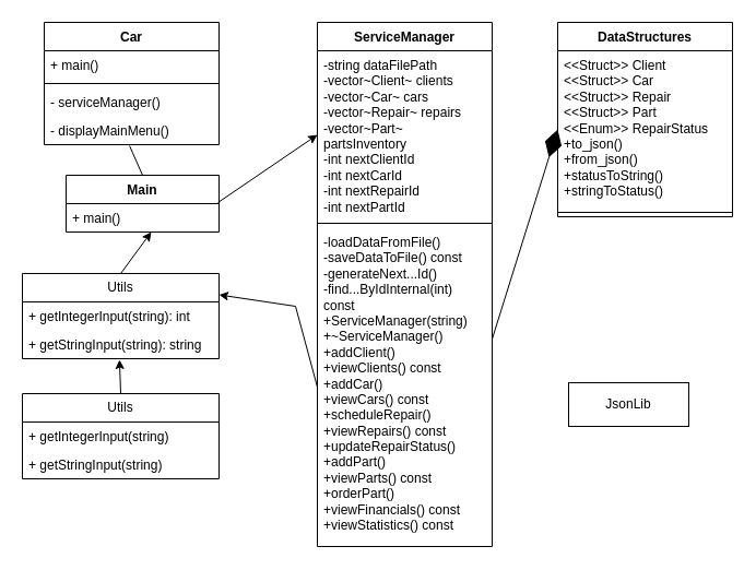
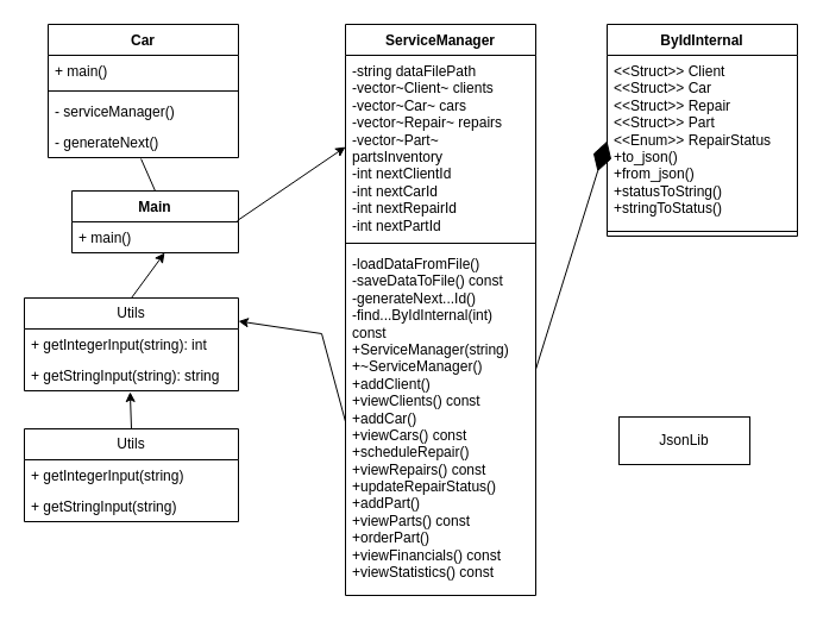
  <mxCell id="0" />
  <mxCell id="1" parent="0" />
  <mxCell id="2" value="Utils" style="swimlane;fontStyle=0;childLayout=stackLayout;horizontal=1;startSize=26;fillColor=none;horizontalStack=0;resizeParent=1;resizeParentMax=0;resizeLast=0;collapsible=1;marginBottom=0;whiteSpace=wrap;html=1;" vertex="1" parent="1"><mxGeometry x="20" y="250" width="180" height="78" as="geometry" /></mxCell>
  <mxCell id="3" value="+ getIntegerInput(string): int" style="text;strokeColor=none;fillColor=none;align=left;verticalAlign=top;spacingLeft=4;spacingRight=4;overflow=hidden;rotatable=0;points=[[0,0.5],[1,0.5]];portConstraint=eastwest;whiteSpace=wrap;html=1;" vertex="1" parent="2"><mxGeometry y="26" width="180" height="26" as="geometry" /></mxCell>
  <mxCell id="4" value="+ getStringInput(string): string" style="text;strokeColor=none;fillColor=none;align=left;verticalAlign=top;spacingLeft=4;spacingRight=4;overflow=hidden;rotatable=0;points=[[0,0.5],[1,0.5]];portConstraint=eastwest;whiteSpace=wrap;html=1;" vertex="1" parent="2"><mxGeometry y="52" width="180" height="26" as="geometry" /></mxCell>
  <mxCell id="5" value="Main" style="swimlane;fontStyle=1;align=center;verticalAlign=top;childLayout=stackLayout;horizontal=1;startSize=26;horizontalStack=0;resizeParent=1;resizeParentMax=0;resizeLast=0;collapsible=1;marginBottom=0;whiteSpace=wrap;html=1;" vertex="1" parent="1"><mxGeometry x="60" y="160" width="140" height="52" as="geometry" /></mxCell>
  <mxCell id="6" value="+ main()" style="text;strokeColor=none;fillColor=none;align=left;verticalAlign=top;spacingLeft=4;spacingRight=4;overflow=hidden;rotatable=0;points=[[0,0.5],[1,0.5]];portConstraint=eastwest;whiteSpace=wrap;html=1;" vertex="1" parent="5"><mxGeometry y="26" width="140" height="26" as="geometry" /></mxCell>
  <mxCell id="7" value="Car" style="swimlane;fontStyle=1;align=center;verticalAlign=top;childLayout=stackLayout;horizontal=1;startSize=26;horizontalStack=0;resizeParent=1;resizeParentMax=0;resizeLast=0;collapsible=1;marginBottom=0;whiteSpace=wrap;html=1;" vertex="1" parent="1"><mxGeometry x="40" y="20" width="160" height="112" as="geometry" /></mxCell>
  <mxCell id="8" value="+ main()" style="text;strokeColor=none;fillColor=none;align=left;verticalAlign=top;spacingLeft=4;spacingRight=4;overflow=hidden;rotatable=0;points=[[0,0.5],[1,0.5]];portConstraint=eastwest;whiteSpace=wrap;html=1;" vertex="1" parent="7"><mxGeometry y="26" width="160" height="26" as="geometry" /></mxCell>
  <mxCell id="9" value="" style="line;strokeWidth=1;fillColor=none;align=left;verticalAlign=middle;spacingTop=-1;spacingLeft=3;spacingRight=3;rotatable=0;labelPosition=right;points=[];portConstraint=eastwest;strokeColor=inherit;" vertex="1" parent="7"><mxGeometry y="52" width="160" height="8" as="geometry" /></mxCell>
  <mxCell id="10" value="- serviceManager()" style="text;strokeColor=none;fillColor=none;align=left;verticalAlign=top;spacingLeft=4;spacingRight=4;overflow=hidden;rotatable=0;points=[[0,0.5],[1,0.5]];portConstraint=eastwest;whiteSpace=wrap;html=1;" vertex="1" parent="7"><mxGeometry y="60" width="160" height="26" as="geometry" /></mxCell>
- <mxCell id="11" value="- displayMainMenu()" style="text;strokeColor=none;fillColor=none;align=left;verticalAlign=top;spacingLeft=4;spacingRight=4;overflow=hidden;rotatable=0;points=[[0,0.5],[1,0.5]];portConstraint=eastwest;whiteSpace=wrap;html=1;" vertex="1" parent="7"><mxGeometry y="86" width="160" height="26" as="geometry" /></mxCell>
+ <mxCell id="11" value="- generateNext()" style="text;strokeColor=none;fillColor=none;align=left;verticalAlign=top;spacingLeft=4;spacingRight=4;overflow=hidden;rotatable=0;points=[[0,0.5],[1,0.5]];portConstraint=eastwest;whiteSpace=wrap;html=1;" vertex="1" parent="7"><mxGeometry y="86" width="160" height="26" as="geometry" /></mxCell>
  <mxCell id="12" value="Utils" style="swimlane;fontStyle=0;childLayout=stackLayout;horizontal=1;startSize=26;fillColor=none;horizontalStack=0;resizeParent=1;resizeParentMax=0;resizeLast=0;collapsible=1;marginBottom=0;whiteSpace=wrap;html=1;" vertex="1" parent="1"><mxGeometry x="20" y="360" width="180" height="78" as="geometry" /></mxCell>
  <mxCell id="13" value="+ getIntegerInput(string)" style="text;strokeColor=none;fillColor=none;align=left;verticalAlign=top;spacingLeft=4;spacingRight=4;overflow=hidden;rotatable=0;points=[[0,0.5],[1,0.5]];portConstraint=eastwest;whiteSpace=wrap;html=1;" vertex="1" parent="12"><mxGeometry y="26" width="180" height="26" as="geometry" /></mxCell>
  <mxCell id="14" value="+ getStringInput(string)" style="text;strokeColor=none;fillColor=none;align=left;verticalAlign=top;spacingLeft=4;spacingRight=4;overflow=hidden;rotatable=0;points=[[0,0.5],[1,0.5]];portConstraint=eastwest;whiteSpace=wrap;html=1;" vertex="1" parent="12"><mxGeometry y="52" width="180" height="26" as="geometry" /></mxCell>
  <mxCell id="15" value="ServiceManager" style="swimlane;fontStyle=1;align=center;verticalAlign=top;childLayout=stackLayout;horizontal=1;startSize=26;horizontalStack=0;resizeParent=1;resizeParentMax=0;resizeLast=0;collapsible=1;marginBottom=0;whiteSpace=wrap;html=1;" vertex="1" parent="1"><mxGeometry x="290" y="20" width="160" height="480" as="geometry" /></mxCell>
  <mxCell id="16" value="-string dataFilePath&lt;br/&gt;        -vector~Client~ clients&lt;br/&gt;        -vector~Car~ cars&lt;br/&gt;        -vector~Repair~ repairs&lt;br/&gt;        -vector~Part~ partsInventory&lt;br/&gt;        -int nextClientId&lt;br/&gt;        -int nextCarId&lt;br/&gt;        -int nextRepairId&lt;br/&gt;        -int nextPartId" style="text;strokeColor=none;fillColor=none;align=left;verticalAlign=top;spacingLeft=4;spacingRight=4;overflow=hidden;rotatable=0;points=[[0,0.5],[1,0.5]];portConstraint=eastwest;whiteSpace=wrap;html=1;" vertex="1" parent="15"><mxGeometry y="26" width="160" height="154" as="geometry" /></mxCell>
  <mxCell id="17" value="" style="line;strokeWidth=1;fillColor=none;align=left;verticalAlign=middle;spacingTop=-1;spacingLeft=3;spacingRight=3;rotatable=0;labelPosition=right;points=[];portConstraint=eastwest;strokeColor=inherit;" vertex="1" parent="15"><mxGeometry y="180" width="160" height="8" as="geometry" /></mxCell>
  <mxCell id="18" value="-loadDataFromFile()&lt;br/&gt;        -saveDataToFile() const&lt;br/&gt;        -generateNext...Id()&lt;br/&gt;        -find...ByIdInternal(int) const&lt;br/&gt;        +ServiceManager(string)&lt;br/&gt;        +~ServiceManager()&lt;br/&gt;        +addClient()&lt;br/&gt;        +viewClients() const&lt;br/&gt;        +addCar()&lt;br/&gt;        +viewCars() const&lt;br/&gt;        +scheduleRepair()&lt;br/&gt;        +viewRepairs() const&lt;br/&gt;        +updateRepairStatus()&lt;br/&gt;        +addPart()&lt;br/&gt;        +viewParts() const&lt;br/&gt;        +orderPart()&lt;br/&gt;        +viewFinancials() const&lt;br/&gt;        +viewStatistics() const" style="text;strokeColor=none;fillColor=none;align=left;verticalAlign=top;spacingLeft=4;spacingRight=4;overflow=hidden;rotatable=0;points=[[0,0.5],[1,0.5]];portConstraint=eastwest;whiteSpace=wrap;html=1;" vertex="1" parent="15"><mxGeometry y="188" width="160" height="292" as="geometry" /></mxCell>
- <mxCell id="19" value="DataStructures" style="swimlane;fontStyle=1;align=center;verticalAlign=top;childLayout=stackLayout;horizontal=1;startSize=26;horizontalStack=0;resizeParent=1;resizeParentMax=0;resizeLast=0;collapsible=1;marginBottom=0;whiteSpace=wrap;html=1;" vertex="1" parent="1"><mxGeometry x="510" y="20" width="160" height="178" as="geometry" /></mxCell>
+ <mxCell id="19" value="ByIdInternal" style="swimlane;fontStyle=1;align=center;verticalAlign=top;childLayout=stackLayout;horizontal=1;startSize=26;horizontalStack=0;resizeParent=1;resizeParentMax=0;resizeLast=0;collapsible=1;marginBottom=0;whiteSpace=wrap;html=1;" vertex="1" parent="1"><mxGeometry x="510" y="20" width="160" height="178" as="geometry" /></mxCell>
  <mxCell id="20" value="&lt;meta charset=&quot;utf-8&quot;&gt;&amp;lt;&amp;lt;Struct&amp;gt;&amp;gt; Client&#10;        &amp;lt;&amp;lt;Struct&amp;gt;&amp;gt; Car&#10;        &amp;lt;&amp;lt;Struct&amp;gt;&amp;gt; Repair&#10;        &amp;lt;&amp;lt;Struct&amp;gt;&amp;gt; Part&#10;        &amp;lt;&amp;lt;Enum&amp;gt;&amp;gt; RepairStatus&#10;        +to_json()&#10;        +from_json()&#10;        +statusToString()&#10;        +stringToStatus()" style="text;strokeColor=none;fillColor=none;align=left;verticalAlign=top;spacingLeft=4;spacingRight=4;overflow=hidden;rotatable=0;points=[[0,0.5],[1,0.5]];portConstraint=eastwest;whiteSpace=wrap;html=1;" vertex="1" parent="19"><mxGeometry y="26" width="160" height="144" as="geometry" /></mxCell>
  <mxCell id="21" value="" style="line;strokeWidth=1;fillColor=none;align=left;verticalAlign=middle;spacingTop=-1;spacingLeft=3;spacingRight=3;rotatable=0;labelPosition=right;points=[];portConstraint=eastwest;strokeColor=inherit;" vertex="1" parent="19"><mxGeometry y="170" width="160" height="8" as="geometry" /></mxCell>
  <mxCell id="22" value="" style="endArrow=classic;html=1;rounded=0;exitX=0.5;exitY=0;exitDx=0;exitDy=0;entryX=0.494;entryY=1.038;entryDx=0;entryDy=0;entryPerimeter=0;" edge="1" parent="1" source="12" target="4"><mxGeometry width="50" height="50" relative="1" as="geometry"><mxPoint x="300" y="190" as="sourcePoint" /><mxPoint x="350" y="140" as="targetPoint" /></mxGeometry></mxCell>
  <mxCell id="23" value="" style="endArrow=classic;html=1;rounded=0;exitX=0.5;exitY=0;exitDx=0;exitDy=0;entryX=0.557;entryY=1;entryDx=0;entryDy=0;entryPerimeter=0;" edge="1" parent="1" source="2" target="6"><mxGeometry width="50" height="50" relative="1" as="geometry"><mxPoint x="300" y="190" as="sourcePoint" /><mxPoint x="350" y="140" as="targetPoint" /></mxGeometry></mxCell>
  <mxCell id="24" value="" style="endArrow=none;html=1;rounded=0;exitX=0.5;exitY=0;exitDx=0;exitDy=0;entryX=0.488;entryY=1.038;entryDx=0;entryDy=0;entryPerimeter=0;" edge="1" parent="1" source="5" target="11"><mxGeometry width="50" height="50" relative="1" as="geometry"><mxPoint x="300" y="190" as="sourcePoint" /><mxPoint x="350" y="140" as="targetPoint" /></mxGeometry></mxCell>
  <mxCell id="25" value="" style="endArrow=classic;html=1;rounded=0;exitX=0.993;exitY=-0.038;exitDx=0;exitDy=0;exitPerimeter=0;entryX=0;entryY=0.5;entryDx=0;entryDy=0;" edge="1" parent="1" source="6" target="16"><mxGeometry width="50" height="50" relative="1" as="geometry"><mxPoint x="240" y="220" as="sourcePoint" /><mxPoint x="350" y="300" as="targetPoint" /></mxGeometry></mxCell>
  <mxCell id="26" value="" style="endArrow=classic;html=1;rounded=0;exitX=0;exitY=0.5;exitDx=0;exitDy=0;entryX=1;entryY=0.25;entryDx=0;entryDy=0;" edge="1" parent="1" source="18" target="2"><mxGeometry width="50" height="50" relative="1" as="geometry"><mxPoint x="300" y="210" as="sourcePoint" /><mxPoint x="350" y="160" as="targetPoint" /><Array as="points"><mxPoint x="270" y="280" /></Array></mxGeometry></mxCell>
  <mxCell id="27" value="" style="endArrow=diamondThin;endFill=1;endSize=24;html=1;rounded=0;exitX=1;exitY=0.5;exitDx=0;exitDy=0;entryX=0;entryY=0.5;entryDx=0;entryDy=0;" edge="1" parent="1" source="16" target="20"><mxGeometry width="160" relative="1" as="geometry"><mxPoint x="240" y="230" as="sourcePoint" /><mxPoint x="500" y="150" as="targetPoint" /><Array as="points"><mxPoint x="450" y="310" /></Array></mxGeometry></mxCell>
  <mxCell id="28" value="JsonLib" style="html=1;whiteSpace=wrap;" vertex="1" parent="1"><mxGeometry x="520" y="350" width="110" height="40" as="geometry" /></mxCell>
